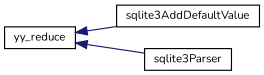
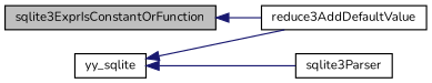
  digraph {
    fontname=Nunito
    rankdir=LR
    node [color=black fillcolor=white fontname=Nunito fontsize=10 shape=record style=filled]
    edge [color=midnightblue dir=back fontname=Nunito fontsize=10 labelfontname=FreeSans labelfontsize=10 style=solid]
-   n2 [height=0.2 label=sqlite3AddDefaultValue width=0.4]
-   n3 [height=0.2 label=yy_reduce width=0.4]
+   n1 [fillcolor=grey75 fontcolor=black height=0.2 label=sqlite3ExprIsConstantOrFunction width=0.4]
+   n2 [height=0.2 label=reduce3AddDefaultValue width=0.4]
+   n3 [height=0.2 label=yy_sqlite width=0.4]
    n4 [height=0.2 label=sqlite3Parser width=0.4]
+   n1 -> n2
    n3 -> n2
    n3 -> n4
  }
